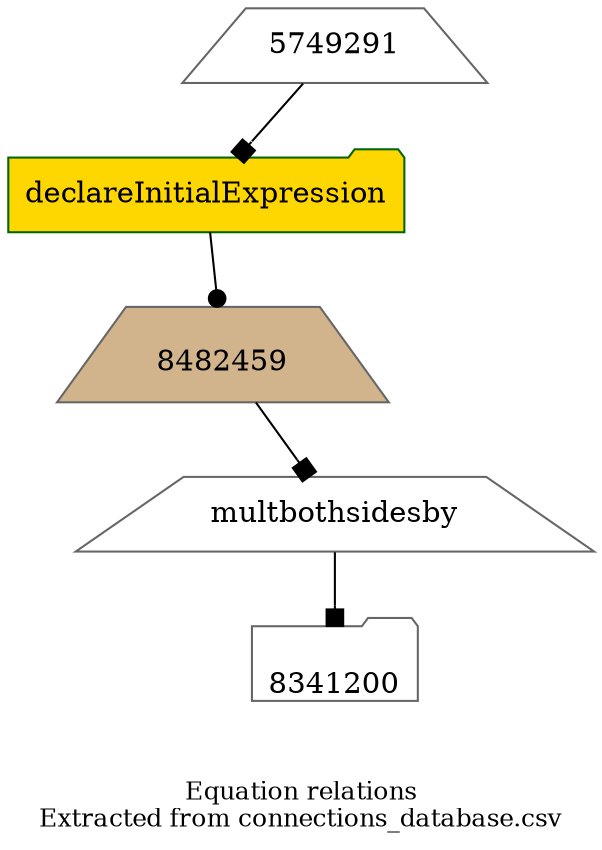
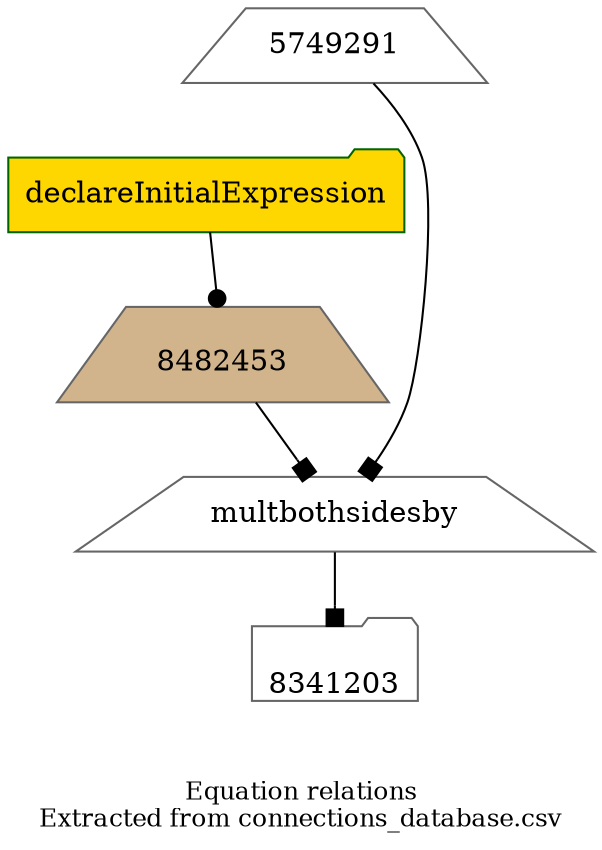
  digraph {
    fontsize=12
    label="Equation relations\nExtracted from connections_database.csv"
    node [color=gray40 fillcolor=white shape=trapezium style=filled]
    edge [arrowhead=box]
    n1 [color=darkgreen fillcolor=gold label=declareInitialExpression shape=folder]
-   8482459 [fillcolor=tan labelloc=b]
+   8482459 [fillcolor=tan labelloc=b label=8482453]
    n3 [label=multbothsidesby]
-   8341200 [labelloc=b shape=folder]
+   8341200 [labelloc=b shape=folder label=8341203]
    5749291
    n1 -> 8482459 [arrowhead=dot]
    8482459 -> n3
    n3 -> 8341200
-   5749291 -> n1
+   5749291 -> n3
  }
